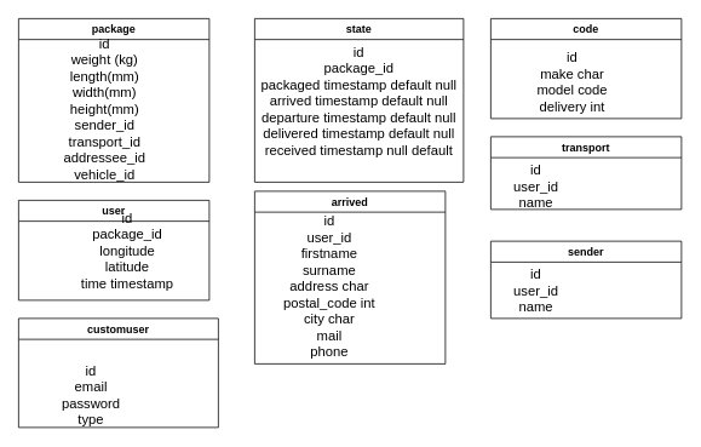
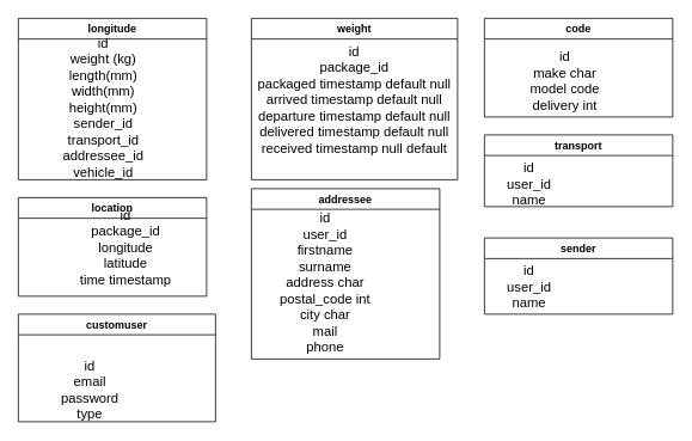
  <mxCell id="0" />
  <mxCell id="1" parent="0" />
- <mxCell id="2" value="package" style="swimlane;whiteSpace=wrap;html=1;" parent="1" vertex="1"><mxGeometry x="20" y="20" width="210" height="180" as="geometry" /></mxCell>
+ <mxCell id="2" value="longitude" style="swimlane;whiteSpace=wrap;html=1;" parent="1" vertex="1"><mxGeometry x="20" y="20" width="210" height="180" as="geometry" /></mxCell>
  <mxCell id="3" value="&lt;div style=&quot;font-size: 15px;&quot;&gt;&lt;font style=&quot;font-size: 15px;&quot;&gt;&lt;br&gt;&lt;/font&gt;&lt;/div&gt;&lt;div style=&quot;font-size: 15px;&quot;&gt;&lt;font style=&quot;font-size: 15px;&quot;&gt;id&lt;/font&gt;&lt;/div&gt;&lt;div style=&quot;font-size: 15px;&quot;&gt;&lt;font style=&quot;font-size: 15px;&quot;&gt;weight (kg)&lt;br&gt;&lt;/font&gt;&lt;/div&gt;&lt;div style=&quot;font-size: 15px;&quot;&gt;&lt;font style=&quot;font-size: 15px;&quot;&gt;length(mm)&lt;/font&gt;&lt;/div&gt;&lt;div style=&quot;font-size: 15px;&quot;&gt;&lt;font style=&quot;font-size: 15px;&quot;&gt;width(mm)&lt;/font&gt;&lt;/div&gt;&lt;div style=&quot;font-size: 15px;&quot;&gt;&lt;font style=&quot;font-size: 15px;&quot;&gt;height(mm)&lt;/font&gt;&lt;/div&gt;&lt;div style=&quot;font-size: 15px;&quot;&gt;&lt;font style=&quot;font-size: 15px;&quot;&gt;sender_id&lt;/font&gt;&lt;/div&gt;&lt;div style=&quot;font-size: 15px;&quot;&gt;&lt;font style=&quot;font-size: 15px;&quot;&gt;transport_id&lt;/font&gt;&lt;/div&gt;&lt;div style=&quot;font-size: 15px;&quot;&gt;&lt;font style=&quot;font-size: 15px;&quot;&gt;addressee_id&lt;font style=&quot;font-size: 15px;&quot;&gt;&lt;br&gt;&lt;/font&gt;&lt;/font&gt;&lt;/div&gt;&lt;div style=&quot;font-size: 15px;&quot;&gt;&lt;font style=&quot;font-size: 15px;&quot;&gt;&lt;font style=&quot;font-size: 15px;&quot;&gt;vehicle_id&lt;br&gt;&lt;/font&gt;&lt;/font&gt;&lt;/div&gt;" style="text;html=1;strokeColor=none;fillColor=none;align=center;verticalAlign=middle;whiteSpace=wrap;rounded=0;" parent="2" vertex="1"><mxGeometry x="20" y="75" width="150" height="30" as="geometry" /></mxCell>
- <mxCell id="4" value="state" style="swimlane;whiteSpace=wrap;html=1;" parent="1" vertex="1"><mxGeometry x="280" y="20" width="230" height="180" as="geometry" /></mxCell>
+ <mxCell id="4" value="weight" style="swimlane;whiteSpace=wrap;html=1;" parent="1" vertex="1"><mxGeometry x="280" y="20" width="230" height="180" as="geometry" /></mxCell>
  <mxCell id="5" value="&lt;div style=&quot;font-size: 15px;&quot;&gt;&lt;font style=&quot;font-size: 15px;&quot;&gt;&lt;br&gt;&lt;/font&gt;&lt;/div&gt;&lt;div style=&quot;font-size: 15px;&quot;&gt;&lt;font style=&quot;font-size: 15px;&quot;&gt;id&lt;/font&gt;&lt;/div&gt;&lt;div style=&quot;font-size: 15px;&quot;&gt;&lt;font style=&quot;font-size: 15px;&quot;&gt;package_id&lt;br&gt;&lt;/font&gt;&lt;/div&gt;&lt;div style=&quot;font-size: 15px;&quot;&gt;&lt;font style=&quot;font-size: 15px;&quot;&gt;packaged timestamp default null&lt;br&gt;&lt;/font&gt;&lt;/div&gt;&lt;div style=&quot;font-size: 15px;&quot;&gt;&lt;font style=&quot;font-size: 15px;&quot;&gt;arrived timestamp default null&lt;br&gt;&lt;/font&gt;&lt;/div&gt;&lt;div style=&quot;font-size: 15px;&quot;&gt;&lt;font style=&quot;font-size: 15px;&quot;&gt;departure timestamp default null&lt;br&gt;&lt;/font&gt;&lt;/div&gt;&lt;div style=&quot;font-size: 15px;&quot;&gt;&lt;font style=&quot;font-size: 15px;&quot;&gt;delivered timestamp default null&lt;br&gt;&lt;/font&gt;&lt;/div&gt;&lt;div style=&quot;font-size: 15px;&quot;&gt;&lt;font style=&quot;font-size: 15px;&quot;&gt;received timestamp null default&lt;br&gt;&lt;/font&gt;&lt;/div&gt;&lt;div style=&quot;font-size: 15px;&quot;&gt;&lt;font style=&quot;font-size: 15px;&quot;&gt;&lt;font style=&quot;font-size: 15px;&quot;&gt;&lt;br&gt;&lt;/font&gt;&lt;/font&gt;&lt;/div&gt;" style="text;html=1;strokeColor=none;fillColor=none;align=center;verticalAlign=middle;whiteSpace=wrap;rounded=0;" parent="4" vertex="1"><mxGeometry y="75" width="230" height="30" as="geometry" /></mxCell>
- <mxCell id="6" value="user" style="swimlane;whiteSpace=wrap;html=1;" parent="1" vertex="1"><mxGeometry x="20" y="220" width="210" height="110" as="geometry" /></mxCell>
+ <mxCell id="6" value="location" style="swimlane;whiteSpace=wrap;html=1;" parent="1" vertex="1"><mxGeometry x="20" y="220" width="210" height="110" as="geometry" /></mxCell>
  <mxCell id="7" value="&lt;div style=&quot;font-size: 15px;&quot;&gt;&lt;font style=&quot;font-size: 15px;&quot;&gt;&lt;br&gt;&lt;/font&gt;&lt;/div&gt;&lt;div style=&quot;font-size: 15px;&quot;&gt;&lt;font style=&quot;font-size: 15px;&quot;&gt;id&lt;/font&gt;&lt;/div&gt;&lt;div style=&quot;font-size: 15px;&quot;&gt;&lt;font style=&quot;font-size: 15px;&quot;&gt;package_id&lt;/font&gt;&lt;/div&gt;&lt;div style=&quot;font-size: 15px;&quot;&gt;&lt;font style=&quot;font-size: 15px;&quot;&gt;longitude&lt;/font&gt;&lt;/div&gt;&lt;div style=&quot;font-size: 15px;&quot;&gt;&lt;font style=&quot;font-size: 15px;&quot;&gt;latitude&lt;/font&gt;&lt;/div&gt;&lt;div style=&quot;font-size: 15px;&quot;&gt;&lt;font style=&quot;font-size: 15px;&quot;&gt;time timestamp&lt;br&gt;&lt;/font&gt;&lt;/div&gt;&lt;div style=&quot;font-size: 15px;&quot;&gt;&lt;font style=&quot;font-size: 15px;&quot;&gt;&lt;font style=&quot;font-size: 15px;&quot;&gt;&lt;br&gt;&lt;/font&gt;&lt;/font&gt;&lt;/div&gt;" style="text;html=1;strokeColor=none;fillColor=none;align=center;verticalAlign=middle;whiteSpace=wrap;rounded=0;" parent="6" vertex="1"><mxGeometry x="50" y="40" width="140" height="30" as="geometry" /></mxCell>
  <mxCell id="8" value="transport" style="swimlane;whiteSpace=wrap;html=1;" parent="1" vertex="1"><mxGeometry x="540" y="150" width="210" height="80" as="geometry" /></mxCell>
  <mxCell id="9" value="&lt;div style=&quot;font-size: 15px;&quot;&gt;&lt;font style=&quot;font-size: 15px;&quot;&gt;&lt;br&gt;&lt;/font&gt;&lt;/div&gt;&lt;div style=&quot;font-size: 15px;&quot;&gt;&lt;font style=&quot;font-size: 15px;&quot;&gt;id&lt;/font&gt;&lt;/div&gt;&lt;div style=&quot;font-size: 15px;&quot;&gt;&lt;font style=&quot;font-size: 15px;&quot;&gt;user_id&lt;/font&gt;&lt;/div&gt;&lt;div style=&quot;font-size: 15px;&quot;&gt;&lt;font style=&quot;font-size: 15px;&quot;&gt;name&lt;/font&gt;&lt;/div&gt;" style="text;html=1;strokeColor=none;fillColor=none;align=center;verticalAlign=middle;whiteSpace=wrap;rounded=0;" parent="8" vertex="1"><mxGeometry x="20" y="30" width="60" height="30" as="geometry" /></mxCell>
- <mxCell id="10" value="arrived" style="swimlane;whiteSpace=wrap;html=1;" parent="1" vertex="1"><mxGeometry x="280" y="210" width="210" height="190" as="geometry" /></mxCell>
+ <mxCell id="10" value="addressee" style="swimlane;whiteSpace=wrap;html=1;" parent="1" vertex="1"><mxGeometry x="280" y="210" width="210" height="190" as="geometry" /></mxCell>
  <mxCell id="11" value="&lt;div style=&quot;font-size: 15px;&quot;&gt;&lt;font style=&quot;font-size: 15px;&quot;&gt;&lt;br&gt;&lt;/font&gt;&lt;/div&gt;&lt;div style=&quot;font-size: 15px;&quot;&gt;&lt;font style=&quot;font-size: 15px;&quot;&gt;id&lt;/font&gt;&lt;/div&gt;&lt;div style=&quot;font-size: 15px;&quot;&gt;user_id&lt;/div&gt;&lt;div style=&quot;font-size: 15px;&quot;&gt;&lt;font style=&quot;font-size: 15px;&quot;&gt;firstname&lt;/font&gt;&lt;/div&gt;&lt;div style=&quot;font-size: 15px;&quot;&gt;&lt;font style=&quot;font-size: 15px;&quot;&gt;surname &lt;br&gt;&lt;/font&gt;&lt;/div&gt;&lt;div style=&quot;font-size: 15px;&quot;&gt;&lt;font style=&quot;font-size: 15px;&quot;&gt;&lt;font style=&quot;font-size: 15px;&quot;&gt;address char&lt;br&gt;&lt;/font&gt;&lt;/font&gt;&lt;/div&gt;&lt;div style=&quot;font-size: 15px;&quot;&gt;&lt;font style=&quot;font-size: 15px;&quot;&gt;&lt;font style=&quot;font-size: 15px;&quot;&gt;postal_code int&lt;br&gt;&lt;/font&gt;&lt;/font&gt;&lt;/div&gt;&lt;div style=&quot;font-size: 15px;&quot;&gt;&lt;font style=&quot;font-size: 15px;&quot;&gt;&lt;font style=&quot;font-size: 15px;&quot;&gt;city char&lt;br&gt;&lt;/font&gt;&lt;/font&gt;&lt;/div&gt;&lt;div style=&quot;font-size: 15px;&quot;&gt;&lt;font style=&quot;font-size: 15px;&quot;&gt;&lt;font style=&quot;font-size: 15px;&quot;&gt;mail&lt;/font&gt;&lt;/font&gt;&lt;/div&gt;&lt;div style=&quot;font-size: 15px;&quot;&gt;&lt;font style=&quot;font-size: 15px;&quot;&gt;&lt;font style=&quot;font-size: 15px;&quot;&gt;phone &lt;br&gt;&lt;/font&gt;&lt;/font&gt;&lt;/div&gt;" style="text;html=1;strokeColor=none;fillColor=none;align=center;verticalAlign=middle;whiteSpace=wrap;rounded=0;" parent="10" vertex="1"><mxGeometry x="15" y="80" width="135" height="30" as="geometry" /></mxCell>
  <mxCell id="12" value="code" style="swimlane;whiteSpace=wrap;html=1;" parent="1" vertex="1"><mxGeometry x="540" y="20" width="210" height="110" as="geometry" /></mxCell>
  <mxCell id="13" value="&lt;div style=&quot;font-size: 15px;&quot;&gt;&lt;font style=&quot;font-size: 15px;&quot;&gt;&lt;br&gt;&lt;/font&gt;&lt;/div&gt;&lt;div style=&quot;font-size: 15px;&quot;&gt;&lt;font style=&quot;font-size: 15px;&quot;&gt;id&lt;/font&gt;&lt;/div&gt;&lt;div style=&quot;font-size: 15px;&quot;&gt;&lt;font style=&quot;font-size: 15px;&quot;&gt;&lt;font style=&quot;font-size: 15px;&quot;&gt;make char&lt;br&gt;&lt;/font&gt;&lt;/font&gt;&lt;/div&gt;&lt;div style=&quot;font-size: 15px;&quot;&gt;&lt;font style=&quot;font-size: 15px;&quot;&gt;&lt;font style=&quot;font-size: 15px;&quot;&gt;model code&lt;br&gt;&lt;/font&gt;&lt;/font&gt;&lt;/div&gt;&lt;div style=&quot;font-size: 15px;&quot;&gt;&lt;font style=&quot;font-size: 15px;&quot;&gt;&lt;font style=&quot;font-size: 15px;&quot;&gt;delivery int&lt;br&gt;&lt;/font&gt;&lt;/font&gt;&lt;/div&gt;" style="text;html=1;strokeColor=none;fillColor=none;align=center;verticalAlign=middle;whiteSpace=wrap;rounded=0;" parent="12" vertex="1"><mxGeometry x="20" y="45" width="140" height="30" as="geometry" /></mxCell>
  <mxCell id="14" value="sender" style="swimlane;whiteSpace=wrap;html=1;" parent="1" vertex="1"><mxGeometry x="540" y="265" width="210" height="85" as="geometry" /></mxCell>
  <mxCell id="15" value="&lt;div style=&quot;font-size: 15px;&quot;&gt;&lt;font style=&quot;font-size: 15px;&quot;&gt;&lt;br&gt;&lt;/font&gt;&lt;/div&gt;&lt;div style=&quot;font-size: 15px;&quot;&gt;&lt;font style=&quot;font-size: 15px;&quot;&gt;id&lt;/font&gt;&lt;/div&gt;&lt;div style=&quot;font-size: 15px;&quot;&gt;user_id&lt;/div&gt;&lt;div style=&quot;font-size: 15px;&quot;&gt;&lt;font style=&quot;font-size: 15px;&quot;&gt;name&lt;/font&gt;&lt;/div&gt;" style="text;html=1;strokeColor=none;fillColor=none;align=center;verticalAlign=middle;whiteSpace=wrap;rounded=0;" parent="14" vertex="1"><mxGeometry x="20" y="30" width="60" height="30" as="geometry" /></mxCell>
  <mxCell id="16" value="customuser" style="swimlane;whiteSpace=wrap;html=1;" parent="1" vertex="1"><mxGeometry x="20" y="350" width="220" height="120" as="geometry" /></mxCell>
  <mxCell id="17" value="&lt;div style=&quot;font-size: 15px;&quot;&gt;&lt;font style=&quot;font-size: 15px;&quot;&gt;&lt;br&gt;&lt;/font&gt;&lt;/div&gt;&lt;div style=&quot;font-size: 15px;&quot;&gt;id&lt;/div&gt;&lt;div style=&quot;font-size: 15px;&quot;&gt;email&lt;/div&gt;&lt;div style=&quot;font-size: 15px;&quot;&gt;password&lt;/div&gt;&lt;div style=&quot;font-size: 15px;&quot;&gt;type&lt;/div&gt;" style="text;html=1;strokeColor=none;fillColor=none;align=center;verticalAlign=middle;whiteSpace=wrap;rounded=0;" parent="16" vertex="1"><mxGeometry x="10" y="60" width="140" height="30" as="geometry" /></mxCell>
